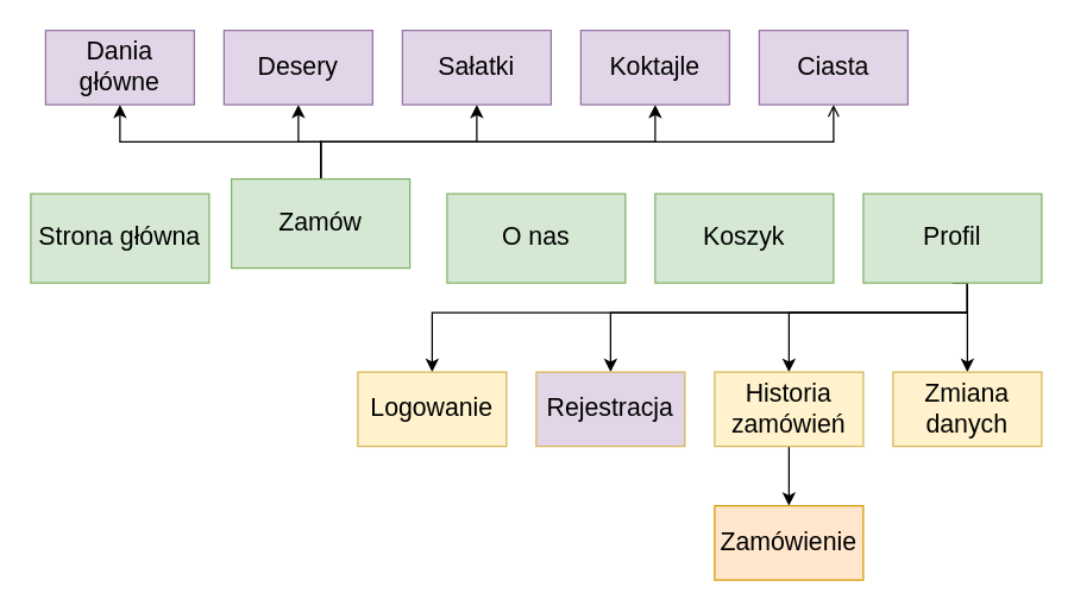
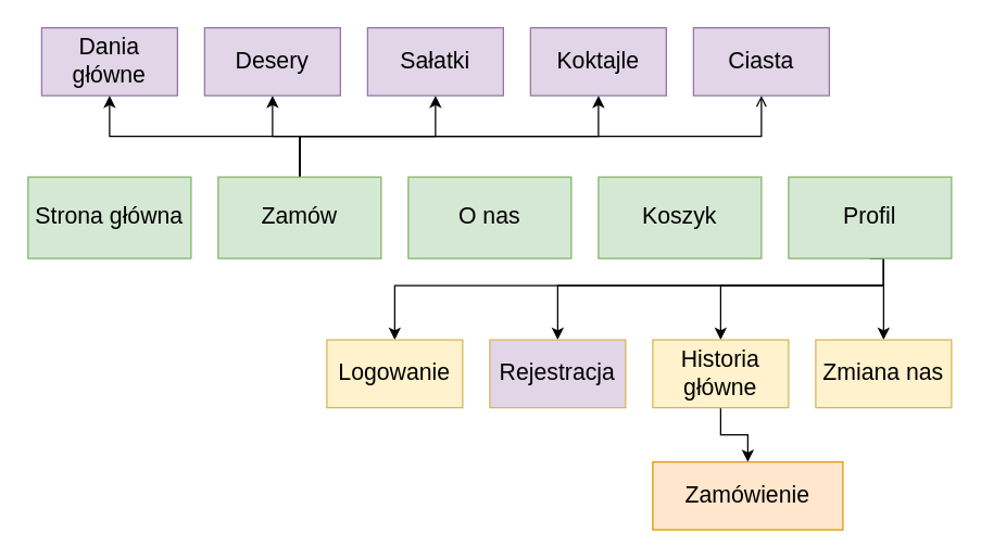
  <mxCell id="0" />
  <mxCell id="1" parent="0" />
  <mxCell id="2" value="&lt;font style=&quot;font-size: 17px&quot;&gt;Strona główna&lt;/font&gt;" style="rounded=0;whiteSpace=wrap;html=1;fillColor=#d5e8d4;strokeColor=#82b366;" vertex="1" parent="1"><mxGeometry x="20" y="130" width="120" height="60" as="geometry" /></mxCell>
  <mxCell id="3" value="" style="edgeStyle=orthogonalEdgeStyle;rounded=0;orthogonalLoop=1;jettySize=auto;html=1;fontSize=17;" edge="1" parent="1" source="8" target="24"><mxGeometry relative="1" as="geometry" /></mxCell>
  <mxCell id="4" style="edgeStyle=orthogonalEdgeStyle;rounded=0;orthogonalLoop=1;jettySize=auto;html=1;exitX=0.5;exitY=0;exitDx=0;exitDy=0;entryX=0.5;entryY=1;entryDx=0;entryDy=0;fontSize=17;" edge="1" parent="1" source="8" target="21"><mxGeometry relative="1" as="geometry" /></mxCell>
  <mxCell id="5" style="edgeStyle=orthogonalEdgeStyle;rounded=0;orthogonalLoop=1;jettySize=auto;html=1;exitX=0.5;exitY=0;exitDx=0;exitDy=0;entryX=0.5;entryY=1;entryDx=0;entryDy=0;fontSize=17;" edge="1" parent="1" source="8" target="23"><mxGeometry relative="1" as="geometry" /></mxCell>
  <mxCell id="6" style="edgeStyle=orthogonalEdgeStyle;rounded=0;orthogonalLoop=1;jettySize=auto;html=1;exitX=0.5;exitY=0;exitDx=0;exitDy=0;entryX=0.5;entryY=1;entryDx=0;entryDy=0;fontSize=17;" edge="1" parent="1" source="8" target="22"><mxGeometry relative="1" as="geometry" /></mxCell>
  <mxCell id="7" style="edgeStyle=orthogonalEdgeStyle;rounded=0;orthogonalLoop=1;jettySize=auto;html=1;exitX=0.5;exitY=0;exitDx=0;exitDy=0;entryX=0.5;entryY=1;entryDx=0;entryDy=0;fontSize=17;endArrow=open;" edge="1" parent="1" source="8" target="25"><mxGeometry relative="1" as="geometry" /></mxCell>
- <mxCell id="8" value="&lt;font style=&quot;font-size: 17px&quot;&gt;Zamów&lt;/font&gt;" style="rounded=0;whiteSpace=wrap;html=1;fillColor=#d5e8d4;strokeColor=#82b366;" vertex="1" parent="1"><mxGeometry x="155" y="120" width="120" height="60" as="geometry" /></mxCell>
+ <mxCell id="8" value="&lt;font style=&quot;font-size: 17px&quot;&gt;Zamów&lt;/font&gt;" style="rounded=0;whiteSpace=wrap;html=1;fillColor=#d5e8d4;strokeColor=#82b366;" vertex="1" parent="1"><mxGeometry x="160" y="130" width="120" height="60" as="geometry" /></mxCell>
  <mxCell id="9" value="&lt;font style=&quot;font-size: 17px&quot;&gt;O nas&lt;/font&gt;" style="rounded=0;whiteSpace=wrap;html=1;fillColor=#d5e8d4;strokeColor=#82b366;" vertex="1" parent="1"><mxGeometry x="300" y="130" width="120" height="60" as="geometry" /></mxCell>
  <mxCell id="10" value="&lt;font style=&quot;font-size: 17px&quot;&gt;Koszyk&lt;br&gt;&lt;/font&gt;" style="rounded=0;whiteSpace=wrap;html=1;fillColor=#d5e8d4;strokeColor=#82b366;" vertex="1" parent="1"><mxGeometry x="440" y="130" width="120" height="60" as="geometry" /></mxCell>
  <mxCell id="11" value="" style="edgeStyle=orthogonalEdgeStyle;rounded=0;orthogonalLoop=1;jettySize=auto;html=1;fontSize=17;" edge="1" parent="1" source="15" target="17"><mxGeometry relative="1" as="geometry"><Array as="points"><mxPoint x="650" y="200" /><mxPoint x="650" y="200" /></Array></mxGeometry></mxCell>
  <mxCell id="12" style="edgeStyle=orthogonalEdgeStyle;rounded=0;orthogonalLoop=1;jettySize=auto;html=1;exitX=0.5;exitY=1;exitDx=0;exitDy=0;entryX=0.5;entryY=0;entryDx=0;entryDy=0;fontSize=17;" edge="1" parent="1" source="15" target="19"><mxGeometry relative="1" as="geometry"><Array as="points"><mxPoint x="650" y="190" /><mxPoint x="650" y="210" /><mxPoint x="530" y="210" /></Array></mxGeometry></mxCell>
  <mxCell id="13" style="edgeStyle=orthogonalEdgeStyle;rounded=0;orthogonalLoop=1;jettySize=auto;html=1;exitX=0.5;exitY=1;exitDx=0;exitDy=0;entryX=0.5;entryY=0;entryDx=0;entryDy=0;fontSize=17;" edge="1" parent="1" source="15" target="20"><mxGeometry relative="1" as="geometry"><Array as="points"><mxPoint x="650" y="190" /><mxPoint x="650" y="210" /><mxPoint x="410" y="210" /></Array></mxGeometry></mxCell>
  <mxCell id="14" style="edgeStyle=orthogonalEdgeStyle;rounded=0;orthogonalLoop=1;jettySize=auto;html=1;exitX=0.5;exitY=1;exitDx=0;exitDy=0;entryX=0.5;entryY=0;entryDx=0;entryDy=0;fontSize=17;" edge="1" parent="1" source="15" target="16"><mxGeometry relative="1" as="geometry"><Array as="points"><mxPoint x="650" y="190" /><mxPoint x="650" y="210" /><mxPoint x="290" y="210" /></Array></mxGeometry></mxCell>
  <mxCell id="15" value="&lt;font style=&quot;font-size: 17px&quot;&gt;Profil&lt;br&gt;&lt;/font&gt;" style="rounded=0;whiteSpace=wrap;html=1;fillColor=#d5e8d4;strokeColor=#82b366;" vertex="1" parent="1"><mxGeometry x="580" y="130" width="120" height="60" as="geometry" /></mxCell>
  <mxCell id="16" value="&lt;font style=&quot;font-size: 17px&quot;&gt;Logowanie&lt;br&gt;&lt;/font&gt;" style="rounded=0;whiteSpace=wrap;html=1;fillColor=#fff2cc;strokeColor=#d6b656;" vertex="1" parent="1"><mxGeometry x="240" y="250" width="100" height="50" as="geometry" /></mxCell>
- <mxCell id="17" value="&lt;font style=&quot;font-size: 17px&quot;&gt;Zmiana danych&lt;br&gt;&lt;/font&gt;" style="rounded=0;whiteSpace=wrap;html=1;fillColor=#fff2cc;strokeColor=#d6b656;" vertex="1" parent="1"><mxGeometry x="600" y="250" width="100" height="50" as="geometry" /></mxCell>
+ <mxCell id="17" value="&lt;font style=&quot;font-size: 17px&quot;&gt;Zmiana nas&lt;br&gt;&lt;/font&gt;" style="rounded=0;whiteSpace=wrap;html=1;fillColor=#fff2cc;strokeColor=#d6b656;" vertex="1" parent="1"><mxGeometry x="600" y="250" width="100" height="50" as="geometry" /></mxCell>
  <mxCell id="18" value="" style="edgeStyle=orthogonalEdgeStyle;rounded=0;orthogonalLoop=1;jettySize=auto;html=1;fontSize=17;" edge="1" parent="1" source="19" target="26"><mxGeometry relative="1" as="geometry" /></mxCell>
- <mxCell id="19" value="&lt;font style=&quot;font-size: 17px&quot;&gt;Historia zamówień&lt;br&gt;&lt;/font&gt;" style="rounded=0;whiteSpace=wrap;html=1;fillColor=#fff2cc;strokeColor=#d6b656;" vertex="1" parent="1"><mxGeometry x="480" y="250" width="100" height="50" as="geometry" /></mxCell>
+ <mxCell id="19" value="&lt;font style=&quot;font-size: 17px&quot;&gt;Historia główne&lt;br&gt;&lt;/font&gt;" style="rounded=0;whiteSpace=wrap;html=1;fillColor=#fff2cc;strokeColor=#d6b656;" vertex="1" parent="1"><mxGeometry x="480" y="250" width="100" height="50" as="geometry" /></mxCell>
  <mxCell id="20" value="&lt;font style=&quot;font-size: 17px&quot;&gt;Rejestracja&lt;br&gt;&lt;/font&gt;" style="rounded=0;whiteSpace=wrap;html=1;fillColor=#e1d5e7;strokeColor=#d6b656;" vertex="1" parent="1"><mxGeometry x="360" y="250" width="100" height="50" as="geometry" /></mxCell>
  <mxCell id="21" value="&lt;font style=&quot;font-size: 17px&quot;&gt;Dania główne&lt;br&gt;&lt;/font&gt;" style="rounded=0;whiteSpace=wrap;html=1;fillColor=#e1d5e7;strokeColor=#9673a6;" vertex="1" parent="1"><mxGeometry x="30" y="20" width="100" height="50" as="geometry" /></mxCell>
  <mxCell id="22" value="&lt;font style=&quot;font-size: 17px&quot;&gt;Koktajle&lt;br&gt;&lt;/font&gt;" style="rounded=0;whiteSpace=wrap;html=1;fillColor=#e1d5e7;strokeColor=#9673a6;" vertex="1" parent="1"><mxGeometry x="390" y="20" width="100" height="50" as="geometry" /></mxCell>
  <mxCell id="23" value="&lt;font style=&quot;font-size: 17px&quot;&gt;Sałatki&lt;br&gt;&lt;/font&gt;" style="rounded=0;whiteSpace=wrap;html=1;fillColor=#e1d5e7;strokeColor=#9673a6;" vertex="1" parent="1"><mxGeometry x="270" y="20" width="100" height="50" as="geometry" /></mxCell>
  <mxCell id="24" value="&lt;font style=&quot;font-size: 17px&quot;&gt;Desery&lt;br&gt;&lt;/font&gt;" style="rounded=0;whiteSpace=wrap;html=1;fillColor=#e1d5e7;strokeColor=#9673a6;" vertex="1" parent="1"><mxGeometry x="150" y="20" width="100" height="50" as="geometry" /></mxCell>
  <mxCell id="25" value="&lt;font style=&quot;font-size: 17px&quot;&gt;Ciasta&lt;br&gt;&lt;/font&gt;" style="rounded=0;whiteSpace=wrap;html=1;fillColor=#e1d5e7;strokeColor=#9673a6;" vertex="1" parent="1"><mxGeometry x="510" y="20" width="100" height="50" as="geometry" /></mxCell>
- <mxCell id="26" value="&lt;font style=&quot;font-size: 17px&quot;&gt;Zamówienie&lt;br&gt;&lt;/font&gt;" style="rounded=0;whiteSpace=wrap;html=1;fillColor=#ffe6cc;strokeColor=#d79b00;" vertex="1" parent="1"><mxGeometry x="480" y="340" width="100" height="50" as="geometry" /></mxCell>
+ <mxCell id="26" value="&lt;font style=&quot;font-size: 17px&quot;&gt;Zamówienie&lt;br&gt;&lt;/font&gt;" style="rounded=0;whiteSpace=wrap;html=1;fillColor=#ffe6cc;strokeColor=#d79b00;" vertex="1" parent="1"><mxGeometry x="480" y="340" width="140" height="50" as="geometry" /></mxCell>
